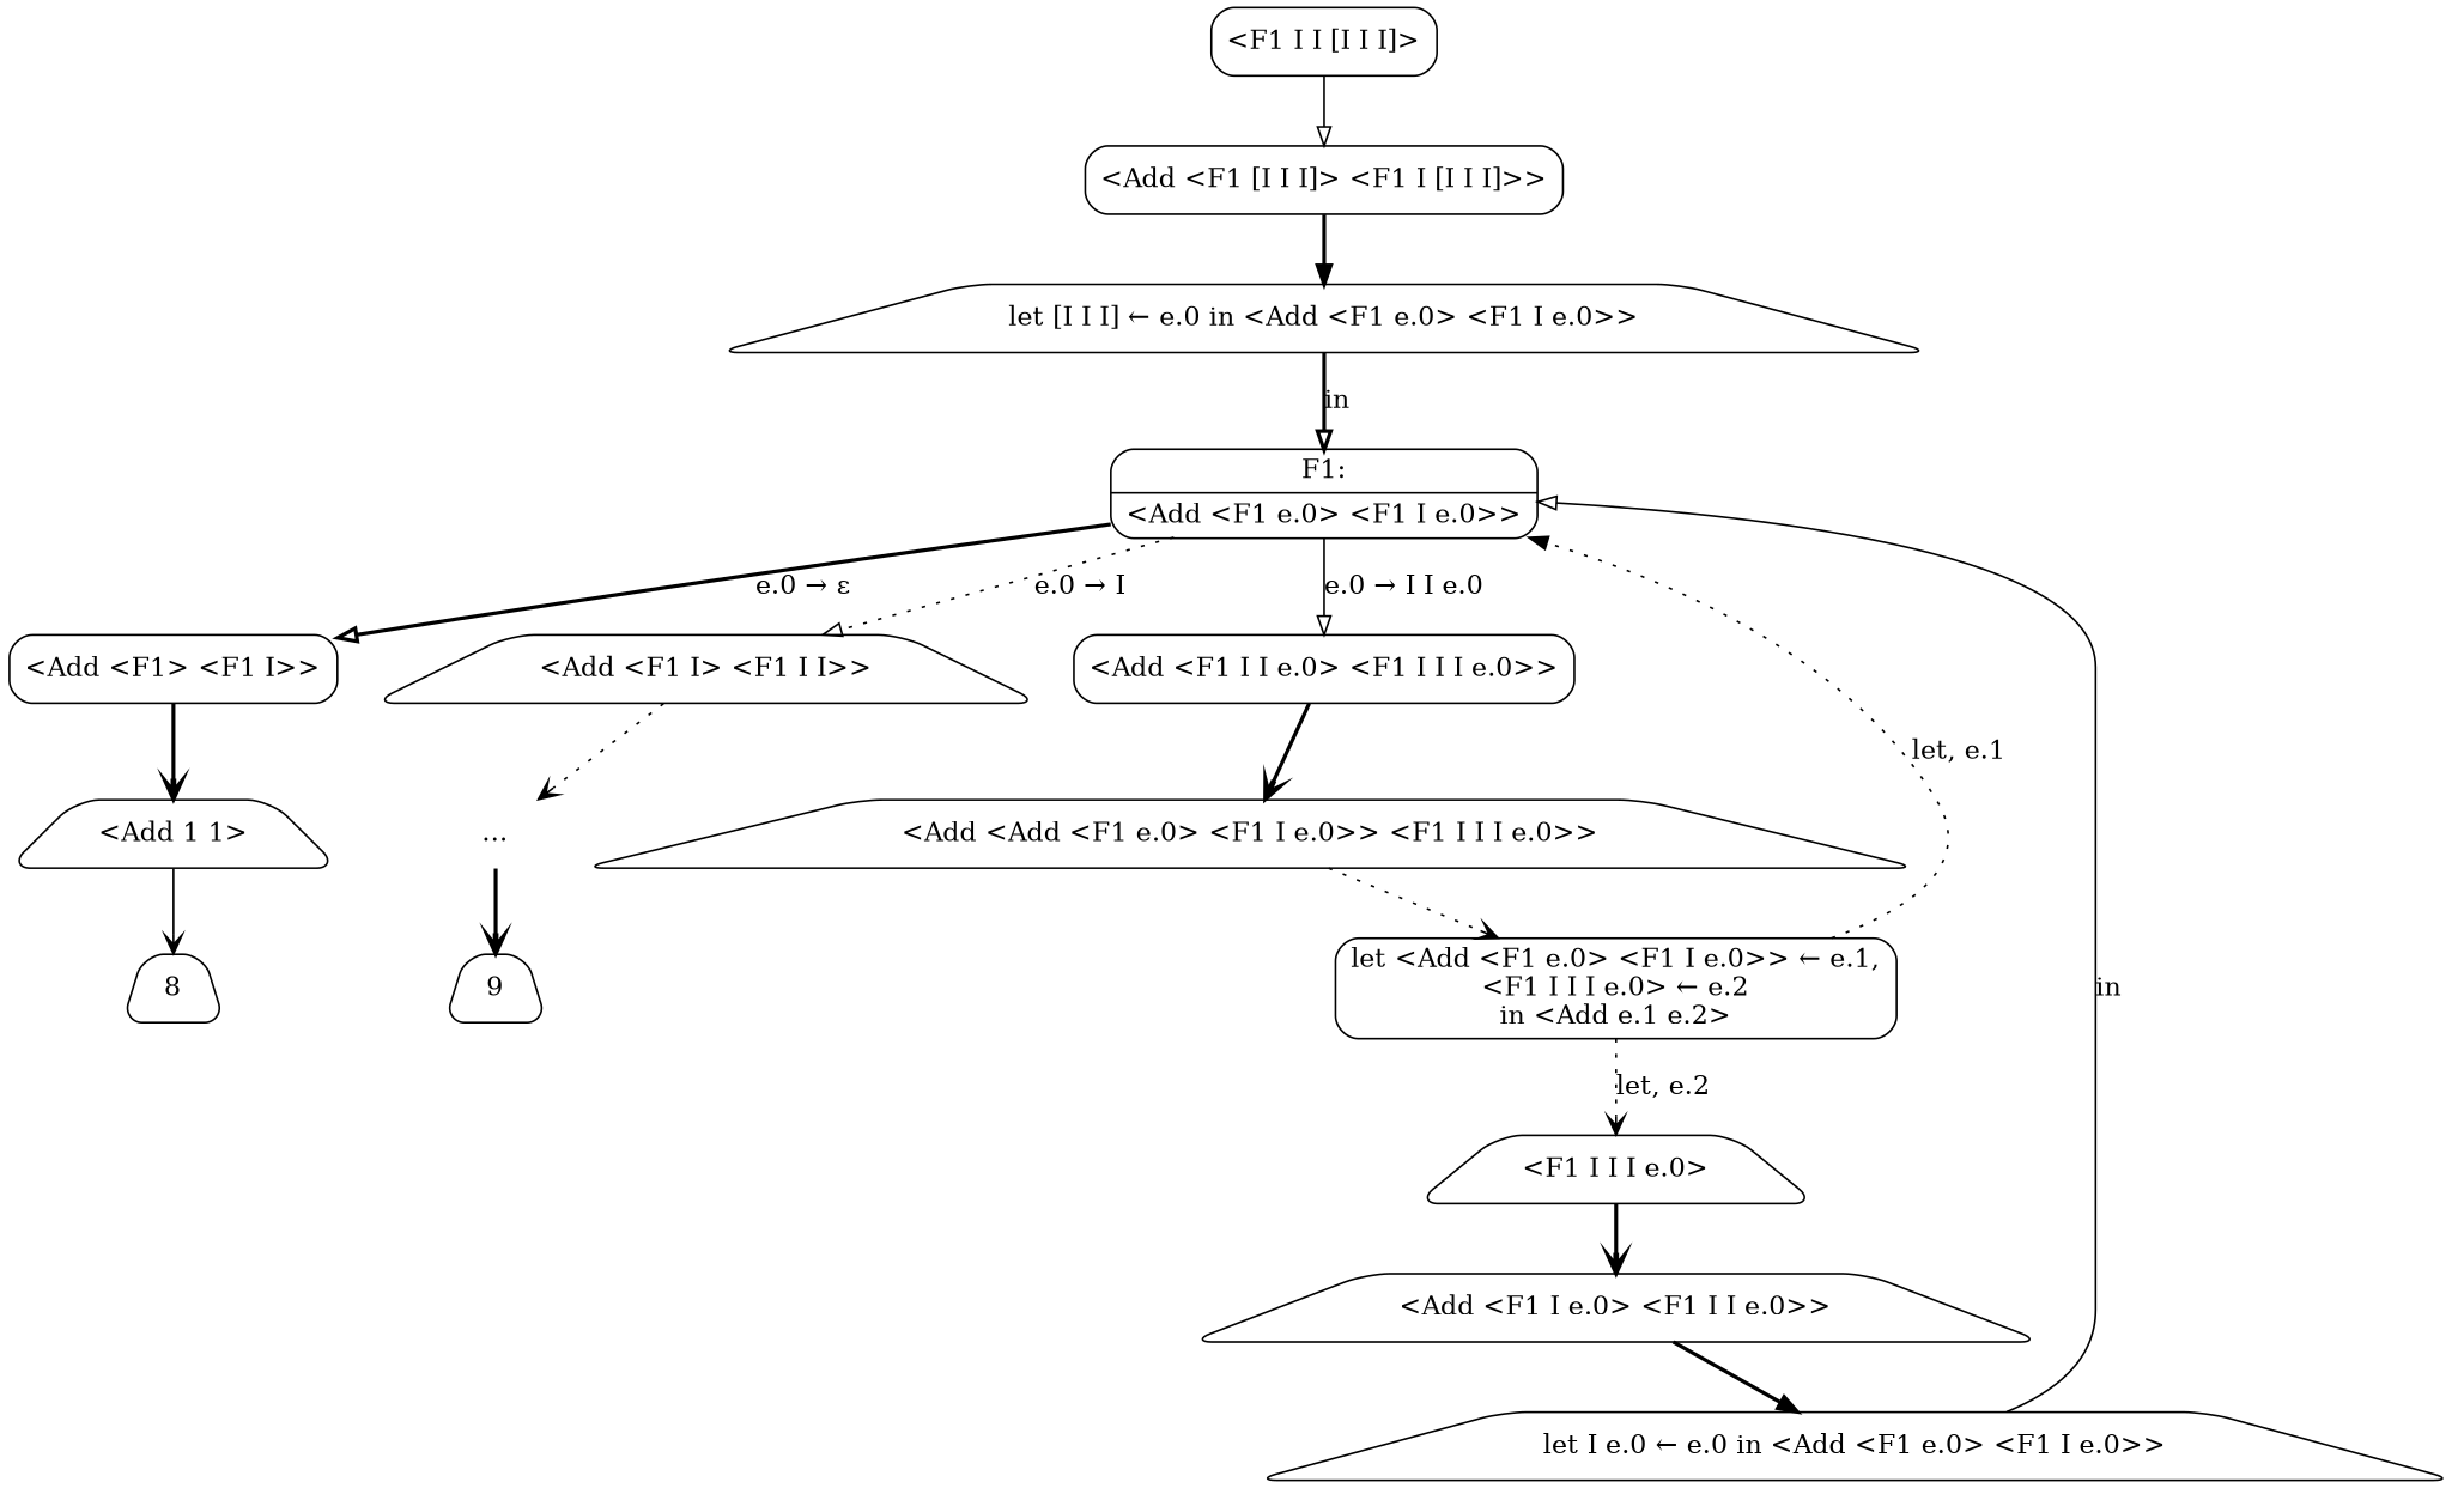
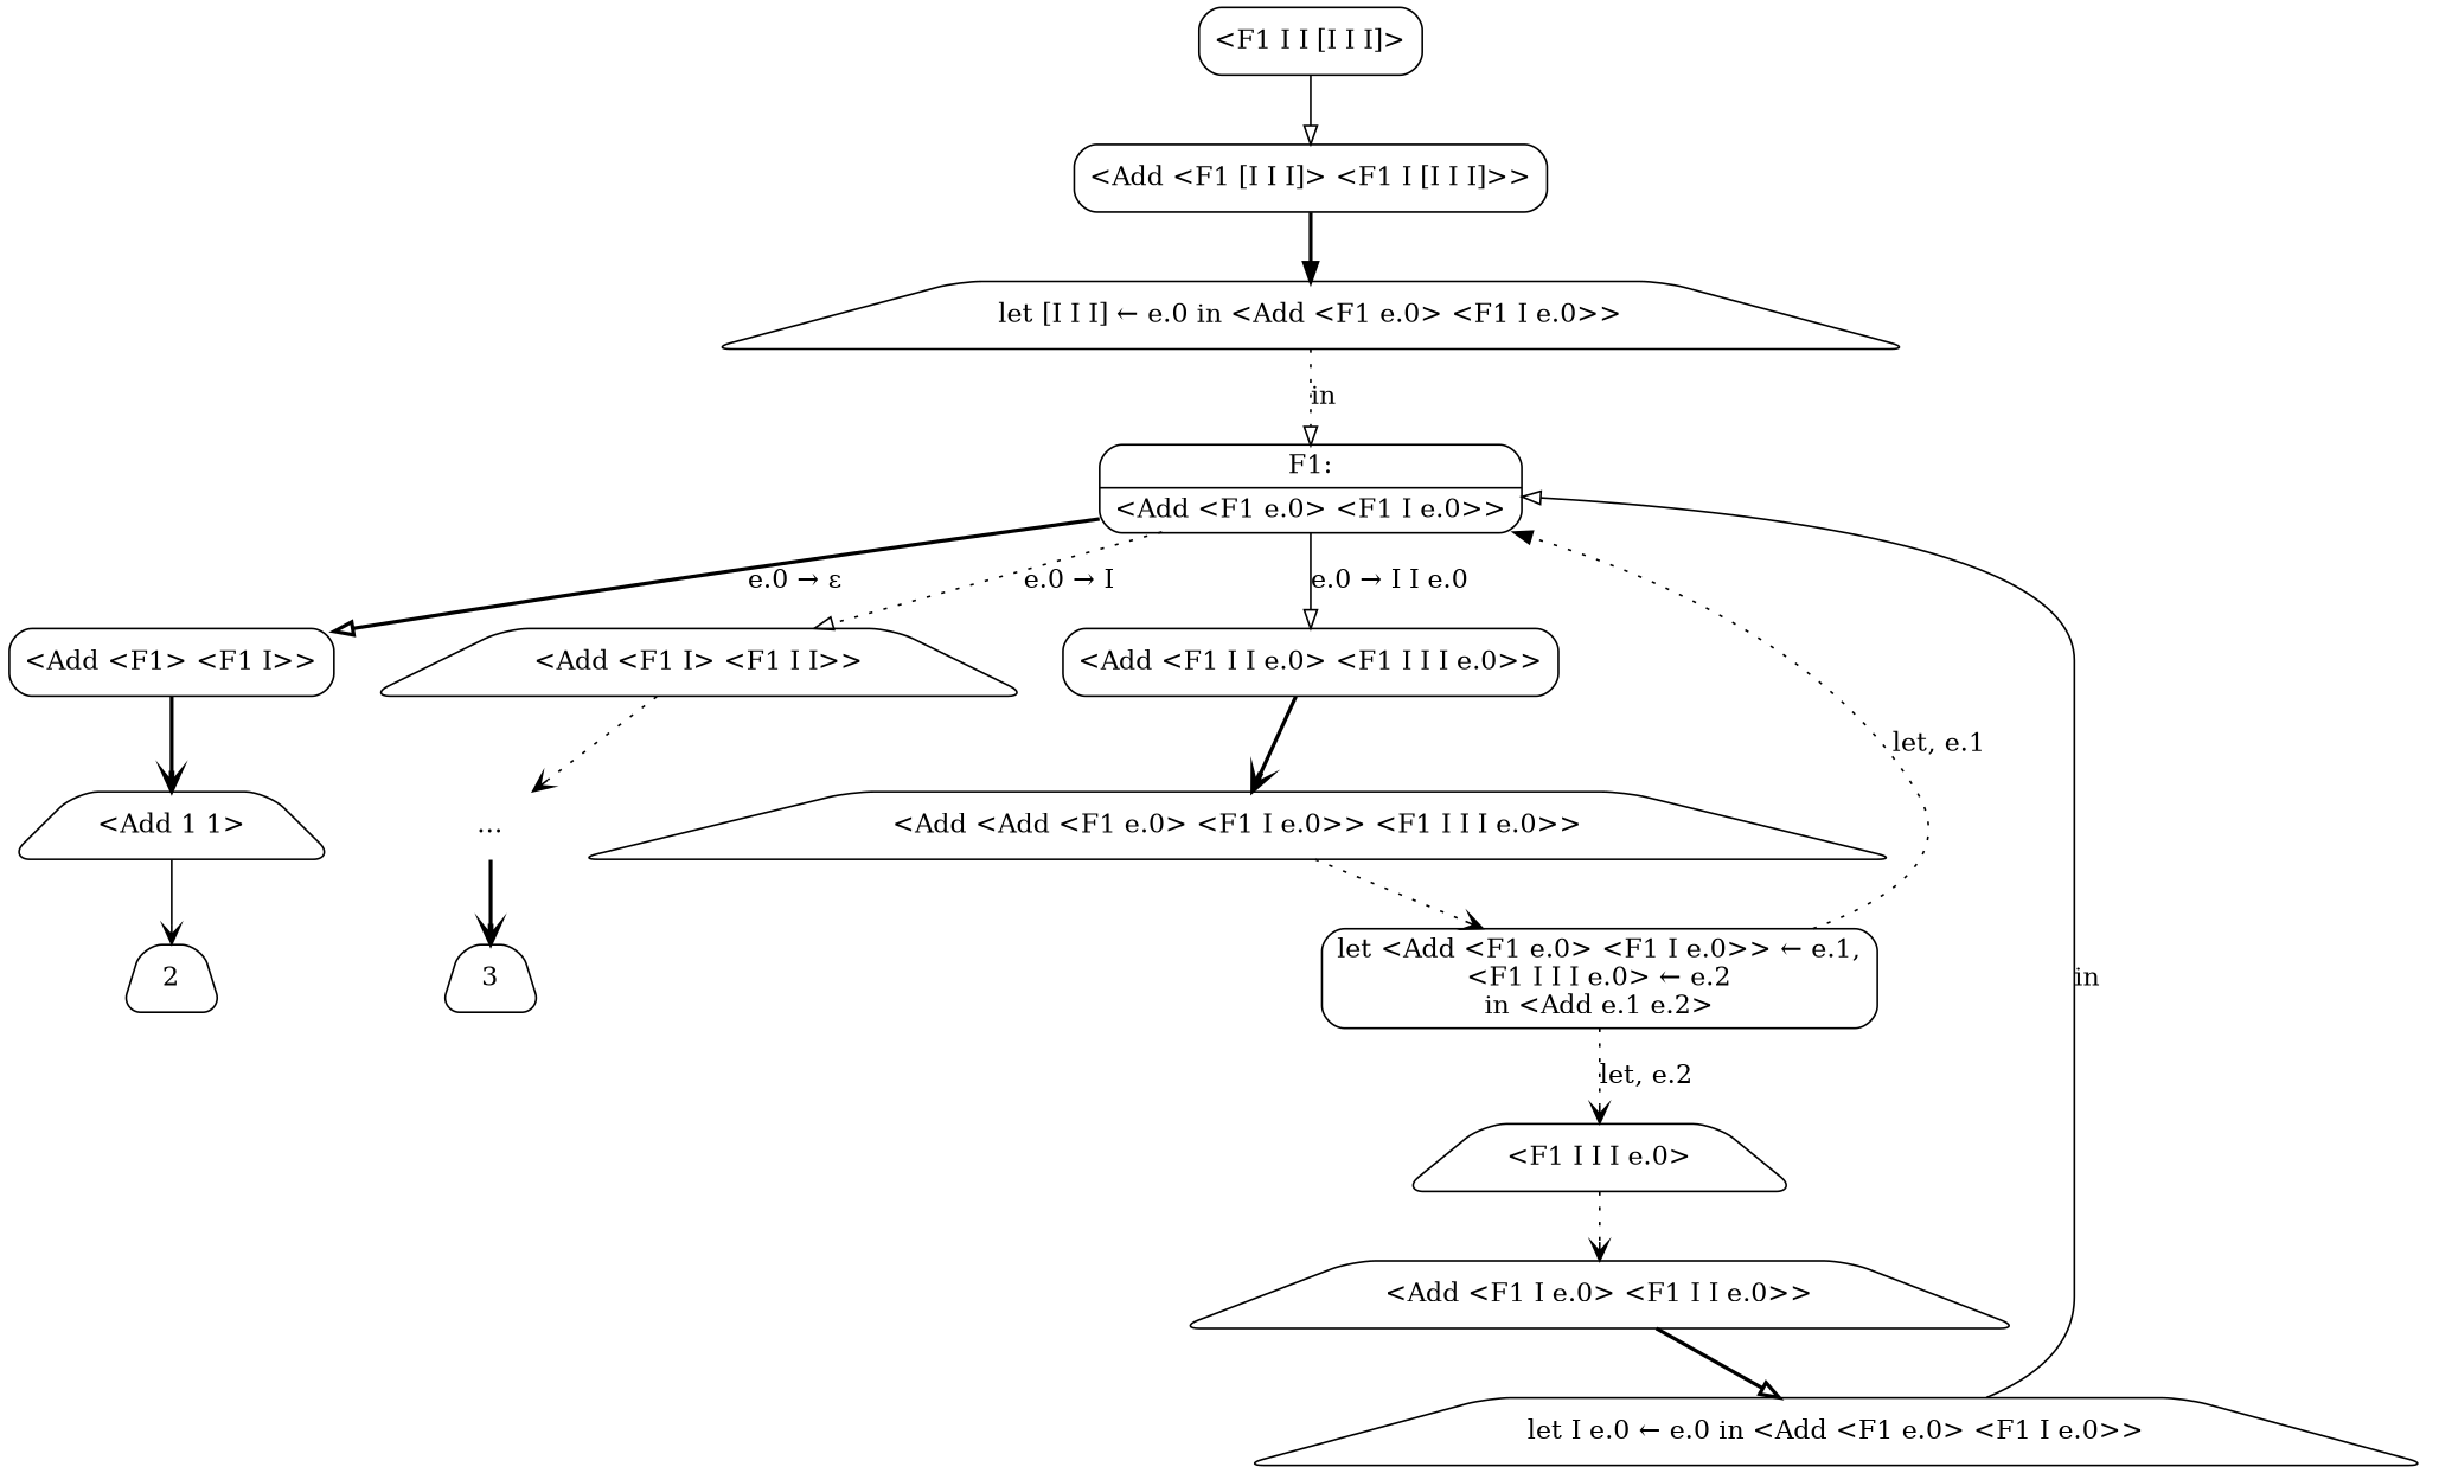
  digraph {
    node [shape=trapezium style=rounded]
    edge [arrowhead=vee style=bold]
    n1 [label="<F1 I I [I I I]>" shape=box]
    n2 [label="<Add <F1 [I I I]> <F1 I [I I I]>>" shape=box]
    n3 [label="let [I I I] ← e.0 in <Add <F1 e.0> <F1 I e.0>>"]
    n4 [label="{F1:|\<Add \<F1 e.0\> \<F1 I e.0\>\>}" shape=record]
    n5 [label="<Add <F1> <F1 I>>" shape=box]
    n6 [label="<Add <F1 I> <F1 I I>>"]
    n7 [label="<Add <F1 I I e.0> <F1 I I I e.0>>" shape=box]
    n8 [label="<Add 1 1>"]
    n9 [label="…" shape=none]
    n10 [label="<Add <Add <F1 e.0> <F1 I e.0>> <F1 I I I e.0>>"]
-   n11 [label=8]
-   n12 [label=9]
+   n11 [label=2]
+   n12 [label=3]
    n13 [label="let <Add <F1 e.0> <F1 I e.0>> ← e.1,\n<F1 I I I e.0> ← e.2\nin <Add e.1 e.2>" shape=box]
    n14 [label="<F1 I I I e.0>"]
    n15 [label="<Add <F1 I e.0> <F1 I I e.0>>"]
    n16 [label="let I e.0 ← e.0 in <Add <F1 e.0> <F1 I e.0>>"]
    n1 -> n2 [arrowhead=onormal style=solid]
    n2 -> n3 [arrowhead=normal]
-   n3 -> n4 [arrowhead=onormal label=in]
+   n3 -> n4 [arrowhead=onormal label=in style=dotted]
    n4 -> n5 [arrowhead=onormal label="e.0 → ε"]
    n4 -> n6 [arrowhead=onormal label="e.0 → I" style=dotted]
    n4 -> n7 [arrowhead=onormal label="e.0 → I I e.0" style=solid]
    n5 -> n8
    n6 -> n9 [style=dotted]
    n7 -> n10
    n8 -> n11 [style=solid]
    n9 -> n12
    n10 -> n13 [style=dotted]
    n13 -> n4 [arrowhead=normal label="let, e.1" style=dotted]
    n13 -> n14 [label="let, e.2" style=dotted]
-   n14 -> n15
-   n15 -> n16 [arrowhead=normal]
+   n14 -> n15 [style=dotted]
+   n15 -> n16 [arrowhead=onormal]
    n16 -> n4 [arrowhead=onormal label=in style=solid]
  }
